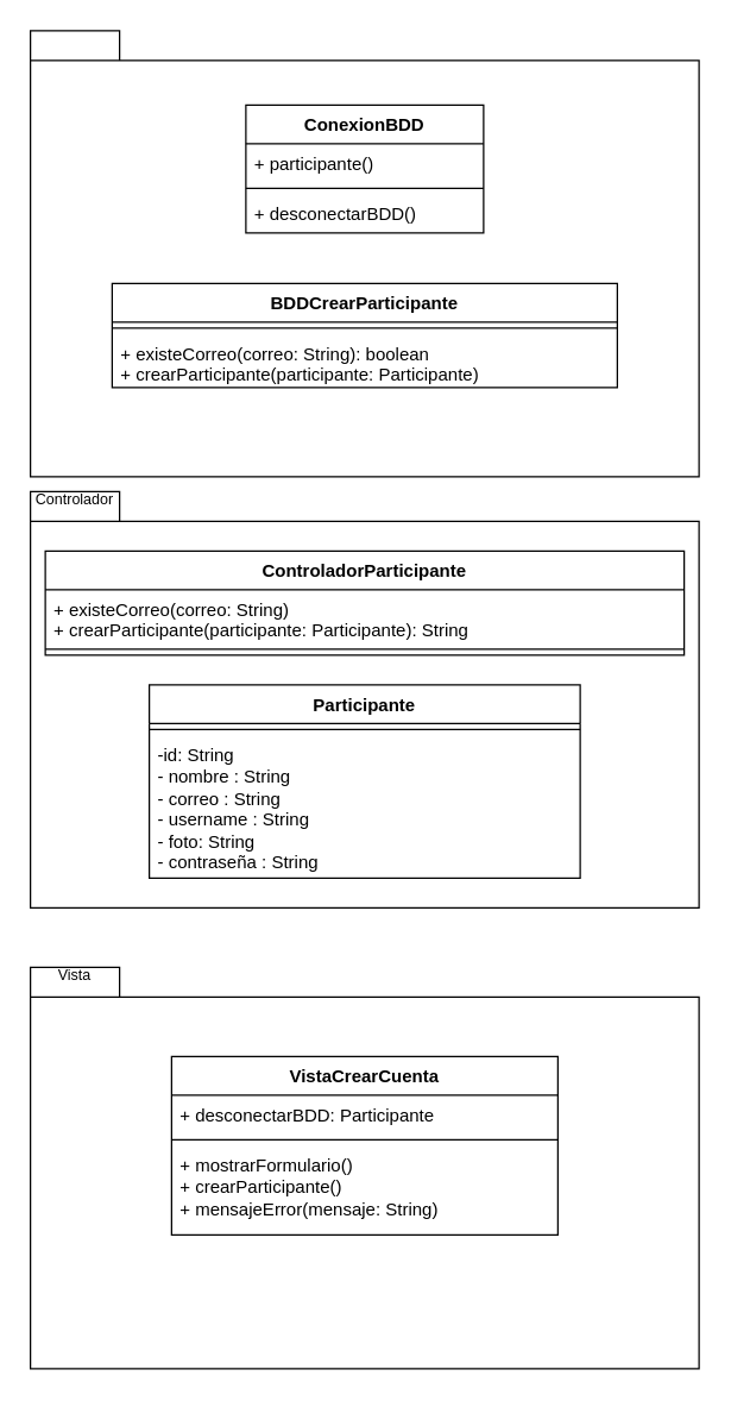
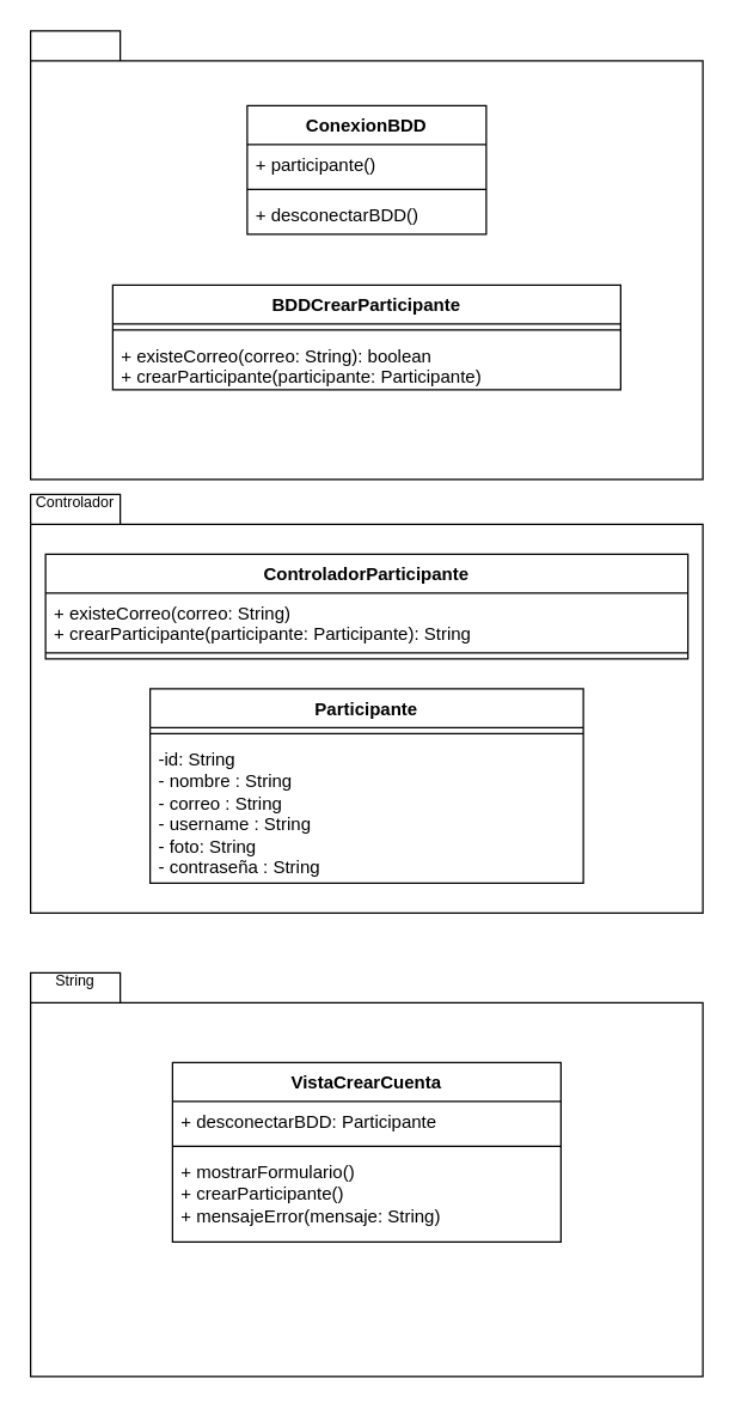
  <mxCell id="0" />
  <mxCell id="1" parent="0" />
  <mxCell id="2" value="" style="shape=folder;fontStyle=1;spacingTop=10;tabWidth=60;tabHeight=20;tabPosition=left;html=1;whiteSpace=wrap;" vertex="1" parent="1"><mxGeometry x="20" y="20" width="450" height="300" as="geometry" /></mxCell>
  <mxCell id="3" value="ConexionBDD" style="swimlane;fontStyle=1;align=center;verticalAlign=top;childLayout=stackLayout;horizontal=1;startSize=26;horizontalStack=0;resizeParent=1;resizeParentMax=0;resizeLast=0;collapsible=1;marginBottom=0;whiteSpace=wrap;html=1;" vertex="1" parent="1"><mxGeometry x="165" y="70" width="160" height="86" as="geometry" /></mxCell>
  <mxCell id="4" value="+ participante()" style="text;strokeColor=none;fillColor=none;align=left;verticalAlign=top;spacingLeft=4;spacingRight=4;overflow=hidden;rotatable=0;points=[[0,0.5],[1,0.5]];portConstraint=eastwest;whiteSpace=wrap;html=1;" vertex="1" parent="3"><mxGeometry y="26" width="160" height="26" as="geometry" /></mxCell>
  <mxCell id="5" value="" style="line;strokeWidth=1;fillColor=none;align=left;verticalAlign=middle;spacingTop=-1;spacingLeft=3;spacingRight=3;rotatable=0;labelPosition=right;points=[];portConstraint=eastwest;strokeColor=inherit;" vertex="1" parent="3"><mxGeometry y="52" width="160" height="8" as="geometry" /></mxCell>
  <mxCell id="6" value="+ desconectarBDD()" style="text;strokeColor=none;fillColor=none;align=left;verticalAlign=top;spacingLeft=4;spacingRight=4;overflow=hidden;rotatable=0;points=[[0,0.5],[1,0.5]];portConstraint=eastwest;whiteSpace=wrap;html=1;" vertex="1" parent="3"><mxGeometry y="60" width="160" height="26" as="geometry" /></mxCell>
  <mxCell id="7" value="BDDCrearParticipante" style="swimlane;fontStyle=1;align=center;verticalAlign=top;childLayout=stackLayout;horizontal=1;startSize=26;horizontalStack=0;resizeParent=1;resizeParentMax=0;resizeLast=0;collapsible=1;marginBottom=0;whiteSpace=wrap;html=1;" vertex="1" parent="1"><mxGeometry x="75" y="190" width="340" height="70" as="geometry" /></mxCell>
  <mxCell id="8" value="" style="line;strokeWidth=1;fillColor=none;align=left;verticalAlign=middle;spacingTop=-1;spacingLeft=3;spacingRight=3;rotatable=0;labelPosition=right;points=[];portConstraint=eastwest;strokeColor=inherit;" vertex="1" parent="7"><mxGeometry y="26" width="340" height="8" as="geometry" /></mxCell>
  <mxCell id="9" value="+ existeCorreo(correo: String): boolean&lt;br&gt;+ crearParticipante(participante: Participante)" style="text;strokeColor=none;fillColor=none;align=left;verticalAlign=top;spacingLeft=4;spacingRight=4;overflow=hidden;rotatable=0;points=[[0,0.5],[1,0.5]];portConstraint=eastwest;whiteSpace=wrap;html=1;" vertex="1" parent="7"><mxGeometry y="34" width="340" height="36" as="geometry" /></mxCell>
  <mxCell id="10" value="" style="shape=folder;fontStyle=1;spacingTop=10;tabWidth=60;tabHeight=20;tabPosition=left;html=1;whiteSpace=wrap;" vertex="1" parent="1"><mxGeometry x="20" y="330" width="450" height="280" as="geometry" /></mxCell>
  <mxCell id="11" value="&lt;font style=&quot;font-size: 10px;&quot;&gt;Controlador&lt;/font&gt;" style="text;html=1;strokeColor=none;fillColor=none;align=center;verticalAlign=middle;whiteSpace=wrap;rounded=0;" vertex="1" parent="1"><mxGeometry x="20" y="320" width="60" height="30" as="geometry" /></mxCell>
  <mxCell id="12" value="ControladorParticipante" style="swimlane;fontStyle=1;align=center;verticalAlign=top;childLayout=stackLayout;horizontal=1;startSize=26;horizontalStack=0;resizeParent=1;resizeParentMax=0;resizeLast=0;collapsible=1;marginBottom=0;whiteSpace=wrap;html=1;" vertex="1" parent="1"><mxGeometry x="30" y="370" width="430" height="70" as="geometry" /></mxCell>
  <mxCell id="13" value="+ existeCorreo(correo: String)&lt;br&gt;+ crearParticipante(participante: Participante): String" style="text;strokeColor=none;fillColor=none;align=left;verticalAlign=top;spacingLeft=4;spacingRight=4;overflow=hidden;rotatable=0;points=[[0,0.5],[1,0.5]];portConstraint=eastwest;whiteSpace=wrap;html=1;" vertex="1" parent="12"><mxGeometry y="26" width="430" height="36" as="geometry" /></mxCell>
  <mxCell id="14" value="" style="line;strokeWidth=1;fillColor=none;align=left;verticalAlign=middle;spacingTop=-1;spacingLeft=3;spacingRight=3;rotatable=0;labelPosition=right;points=[];portConstraint=eastwest;strokeColor=inherit;" vertex="1" parent="12"><mxGeometry y="62" width="430" height="8" as="geometry" /></mxCell>
  <mxCell id="15" value="" style="shape=folder;fontStyle=1;spacingTop=10;tabWidth=60;tabHeight=20;tabPosition=left;html=1;whiteSpace=wrap;" vertex="1" parent="1"><mxGeometry x="20" y="650" width="450" height="270" as="geometry" /></mxCell>
- <mxCell id="16" value="&lt;font style=&quot;font-size: 10px;&quot;&gt;Vista&lt;/font&gt;" style="text;html=1;strokeColor=none;fillColor=none;align=center;verticalAlign=middle;whiteSpace=wrap;rounded=0;" vertex="1" parent="1"><mxGeometry x="20" y="640" width="60" height="30" as="geometry" /></mxCell>
+ <mxCell id="16" value="&lt;font style=&quot;font-size: 10px;&quot;&gt;String&lt;/font&gt;" style="text;html=1;strokeColor=none;fillColor=none;align=center;verticalAlign=middle;whiteSpace=wrap;rounded=0;" vertex="1" parent="1"><mxGeometry x="20" y="640" width="60" height="30" as="geometry" /></mxCell>
  <mxCell id="17" value="Participante" style="swimlane;fontStyle=1;align=center;verticalAlign=top;childLayout=stackLayout;horizontal=1;startSize=26;horizontalStack=0;resizeParent=1;resizeParentMax=0;resizeLast=0;collapsible=1;marginBottom=0;whiteSpace=wrap;html=1;" vertex="1" parent="1"><mxGeometry x="100" y="460" width="290" height="130" as="geometry" /></mxCell>
  <mxCell id="18" value="" style="line;strokeWidth=1;fillColor=none;align=left;verticalAlign=middle;spacingTop=-1;spacingLeft=3;spacingRight=3;rotatable=0;labelPosition=right;points=[];portConstraint=eastwest;strokeColor=inherit;" vertex="1" parent="17"><mxGeometry y="26" width="290" height="8" as="geometry" /></mxCell>
  <mxCell id="19" value="-id: String&lt;br&gt;- nombre : String&lt;br&gt;- correo : String&lt;br&gt;- username : String&amp;nbsp;&lt;br&gt;- foto: String&lt;br&gt;- contraseña : String" style="text;strokeColor=none;fillColor=none;align=left;verticalAlign=top;spacingLeft=4;spacingRight=4;overflow=hidden;rotatable=0;points=[[0,0.5],[1,0.5]];portConstraint=eastwest;whiteSpace=wrap;html=1;" vertex="1" parent="17"><mxGeometry y="34" width="290" height="96" as="geometry" /></mxCell>
  <mxCell id="20" value="VistaCrearCuenta" style="swimlane;fontStyle=1;align=center;verticalAlign=top;childLayout=stackLayout;horizontal=1;startSize=26;horizontalStack=0;resizeParent=1;resizeParentMax=0;resizeLast=0;collapsible=1;marginBottom=0;whiteSpace=wrap;html=1;" vertex="1" parent="1"><mxGeometry x="115" y="710" width="260" height="120" as="geometry" /></mxCell>
  <mxCell id="21" value="+ desconectarBDD: Participante" style="text;strokeColor=none;fillColor=none;align=left;verticalAlign=top;spacingLeft=4;spacingRight=4;overflow=hidden;rotatable=0;points=[[0,0.5],[1,0.5]];portConstraint=eastwest;whiteSpace=wrap;html=1;" vertex="1" parent="20"><mxGeometry y="26" width="260" height="26" as="geometry" /></mxCell>
  <mxCell id="22" value="" style="line;strokeWidth=1;fillColor=none;align=left;verticalAlign=middle;spacingTop=-1;spacingLeft=3;spacingRight=3;rotatable=0;labelPosition=right;points=[];portConstraint=eastwest;strokeColor=inherit;" vertex="1" parent="20"><mxGeometry y="52" width="260" height="8" as="geometry" /></mxCell>
  <mxCell id="23" value="+ mostrarFormulario()&lt;br&gt;+ crearParticipante()&lt;br&gt;+ mensajeError(mensaje: String)" style="text;strokeColor=none;fillColor=none;align=left;verticalAlign=top;spacingLeft=4;spacingRight=4;overflow=hidden;rotatable=0;points=[[0,0.5],[1,0.5]];portConstraint=eastwest;whiteSpace=wrap;html=1;" vertex="1" parent="20"><mxGeometry y="60" width="260" height="60" as="geometry" /></mxCell>
